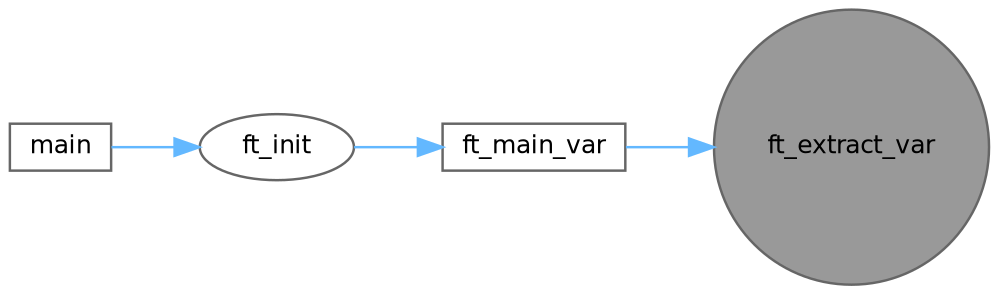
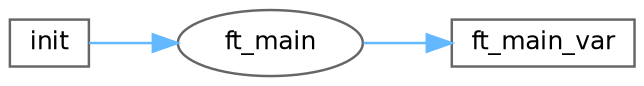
  digraph {
    rankdir=RL
    node [color=grey40 fillcolor=white fontname=Helvetica fontsize=10 shape=box style=filled]
    edge [color=steelblue1 dir=back fontname=Helvetica fontsize=10 labelfontname=Helvetica labelfontsize=10 style=solid]
-   n1 [color=gray40 fillcolor=grey60 fontcolor=black height=0.2 label=ft_extract_var shape=circle width=0.4]
    n2 [height=0.2 label=ft_main_var width=0.4]
-   n3 [height=0.2 label=ft_init shape=ellipse width=0.4]
-   n4 [height=0.2 label=main width=0.4]
-   n1 -> n2
+   n3 [height=0.2 label=ft_main shape=ellipse width=0.4]
+   n4 [height=0.2 label=init width=0.4]
    n2 -> n3
    n3 -> n4
  }
